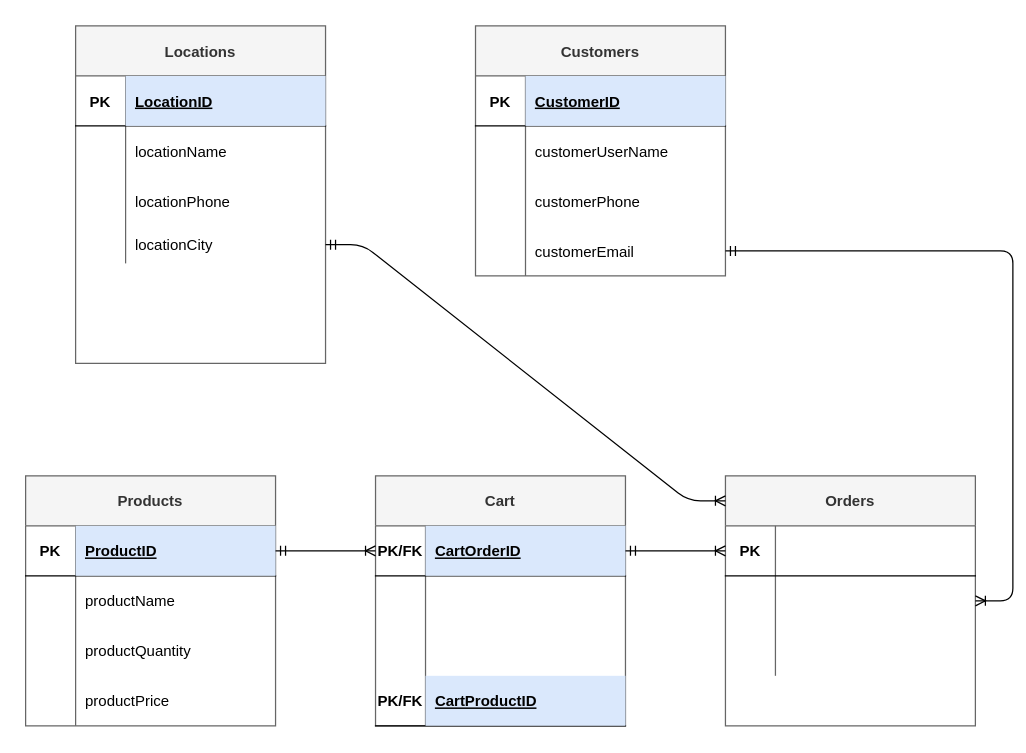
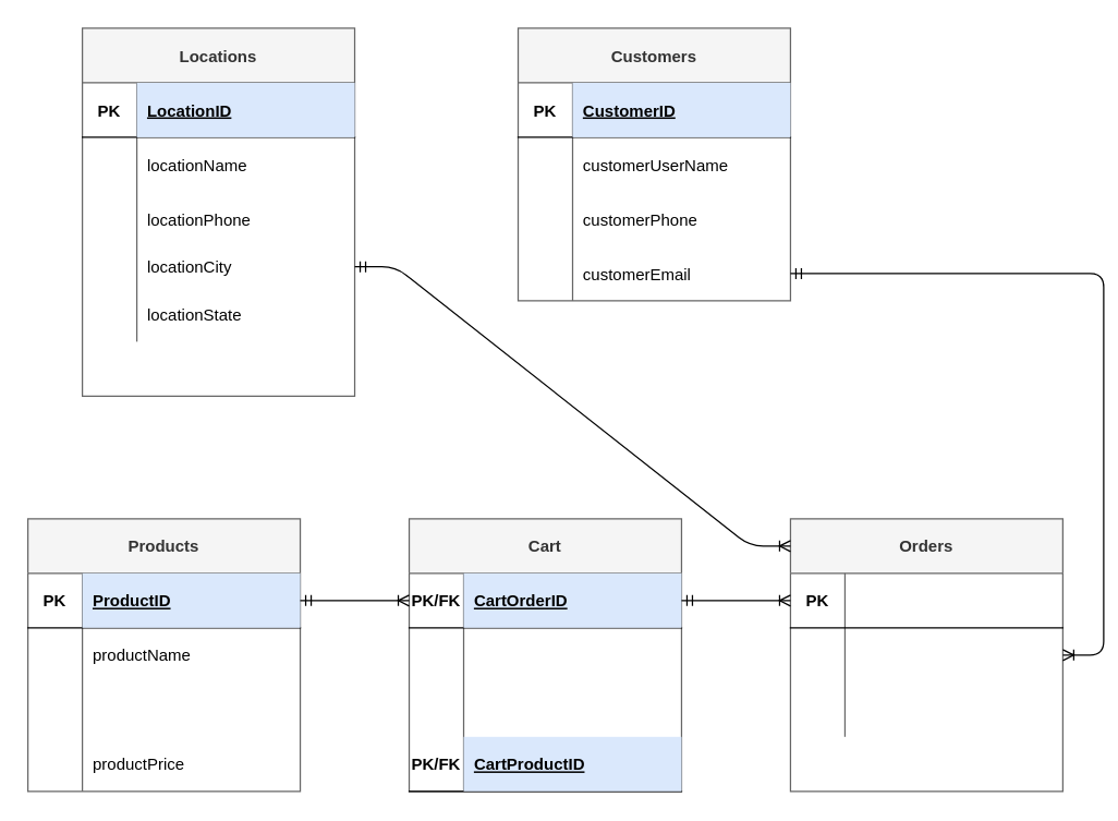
  <mxCell id="0" />
  <mxCell id="1" parent="0" />
  <mxCell id="2" value="Customers" style="shape=table;startSize=40;container=1;collapsible=1;childLayout=tableLayout;fixedRows=1;rowLines=0;fontStyle=1;align=center;resizeLast=1;fillColor=#f5f5f5;strokeColor=#666666;fontColor=#333333;" parent="1" vertex="1"><mxGeometry x="380" y="20" width="200" height="200" as="geometry" /></mxCell>
  <mxCell id="3" value="" style="shape=partialRectangle;collapsible=0;dropTarget=0;pointerEvents=0;fillColor=none;top=0;left=0;bottom=1;right=0;points=[[0,0.5],[1,0.5]];portConstraint=eastwest;" parent="2" vertex="1"><mxGeometry y="40" width="200" height="40" as="geometry" /></mxCell>
  <mxCell id="4" value="PK" style="shape=partialRectangle;connectable=0;fillColor=none;top=0;left=0;bottom=0;right=0;fontStyle=1;overflow=hidden;" parent="3" vertex="1"><mxGeometry width="40" height="40" as="geometry" /></mxCell>
  <mxCell id="5" value="CustomerID" style="shape=partialRectangle;connectable=0;fillColor=#dae8fc;top=0;left=0;bottom=0;right=0;align=left;spacingLeft=6;fontStyle=5;overflow=hidden;strokeColor=#6c8ebf;" parent="3" vertex="1"><mxGeometry x="40" width="160" height="40" as="geometry" /></mxCell>
  <mxCell id="6" value="" style="shape=partialRectangle;collapsible=0;dropTarget=0;pointerEvents=0;fillColor=none;top=0;left=0;bottom=0;right=0;points=[[0,0.5],[1,0.5]];portConstraint=eastwest;" parent="2" vertex="1"><mxGeometry y="80" width="200" height="40" as="geometry" /></mxCell>
  <mxCell id="7" value="" style="shape=partialRectangle;connectable=0;fillColor=none;top=0;left=0;bottom=0;right=0;editable=1;overflow=hidden;" parent="6" vertex="1"><mxGeometry width="40" height="40" as="geometry" /></mxCell>
  <mxCell id="8" value="customerUserName" style="shape=partialRectangle;connectable=0;fillColor=none;top=0;left=0;bottom=0;right=0;align=left;spacingLeft=6;overflow=hidden;" parent="6" vertex="1"><mxGeometry x="40" width="160" height="40" as="geometry" /></mxCell>
  <mxCell id="9" value="" style="shape=partialRectangle;collapsible=0;dropTarget=0;pointerEvents=0;fillColor=none;top=0;left=0;bottom=0;right=0;points=[[0,0.5],[1,0.5]];portConstraint=eastwest;" parent="2" vertex="1"><mxGeometry y="120" width="200" height="40" as="geometry" /></mxCell>
  <mxCell id="10" value="" style="shape=partialRectangle;connectable=0;fillColor=none;top=0;left=0;bottom=0;right=0;editable=1;overflow=hidden;" parent="9" vertex="1"><mxGeometry width="40" height="40" as="geometry" /></mxCell>
  <mxCell id="11" value="customerPhone" style="shape=partialRectangle;connectable=0;fillColor=none;top=0;left=0;bottom=0;right=0;align=left;spacingLeft=6;overflow=hidden;" parent="9" vertex="1"><mxGeometry x="40" width="160" height="40" as="geometry" /></mxCell>
  <mxCell id="12" value="" style="shape=partialRectangle;collapsible=0;dropTarget=0;pointerEvents=0;fillColor=none;top=0;left=0;bottom=0;right=0;points=[[0,0.5],[1,0.5]];portConstraint=eastwest;" parent="2" vertex="1"><mxGeometry y="160" width="200" height="40" as="geometry" /></mxCell>
  <mxCell id="13" value="" style="shape=partialRectangle;connectable=0;fillColor=none;top=0;left=0;bottom=0;right=0;editable=1;overflow=hidden;" parent="12" vertex="1"><mxGeometry width="40" height="40" as="geometry" /></mxCell>
  <mxCell id="14" value="customerEmail" style="shape=partialRectangle;connectable=0;fillColor=none;top=0;left=0;bottom=0;right=0;align=left;spacingLeft=6;overflow=hidden;" parent="12" vertex="1"><mxGeometry x="40" width="160" height="40" as="geometry" /></mxCell>
  <mxCell id="15" value="Locations" style="shape=table;startSize=40;container=1;collapsible=1;childLayout=tableLayout;fixedRows=1;rowLines=0;fontStyle=1;align=center;resizeLast=1;fillColor=#f5f5f5;strokeColor=#666666;fontColor=#333333;" parent="1" vertex="1"><mxGeometry x="60" y="20" width="200" height="270" as="geometry" /></mxCell>
  <mxCell id="16" value="" style="shape=partialRectangle;collapsible=0;dropTarget=0;pointerEvents=0;fillColor=none;top=0;left=0;bottom=1;right=0;points=[[0,0.5],[1,0.5]];portConstraint=eastwest;" parent="15" vertex="1"><mxGeometry y="40" width="200" height="40" as="geometry" /></mxCell>
  <mxCell id="17" value="PK" style="shape=partialRectangle;connectable=0;fillColor=none;top=0;left=0;bottom=0;right=0;fontStyle=1;overflow=hidden;" parent="16" vertex="1"><mxGeometry width="40" height="40" as="geometry" /></mxCell>
  <mxCell id="18" value="LocationID" style="shape=partialRectangle;connectable=0;fillColor=#dae8fc;top=0;left=0;bottom=0;right=0;align=left;spacingLeft=6;fontStyle=5;overflow=hidden;strokeColor=#6c8ebf;" parent="16" vertex="1"><mxGeometry x="40" width="160" height="40" as="geometry" /></mxCell>
  <mxCell id="19" value="" style="shape=partialRectangle;collapsible=0;dropTarget=0;pointerEvents=0;fillColor=none;top=0;left=0;bottom=0;right=0;points=[[0,0.5],[1,0.5]];portConstraint=eastwest;" parent="15" vertex="1"><mxGeometry y="80" width="200" height="40" as="geometry" /></mxCell>
  <mxCell id="20" value="" style="shape=partialRectangle;connectable=0;fillColor=none;top=0;left=0;bottom=0;right=0;editable=1;overflow=hidden;" parent="19" vertex="1"><mxGeometry width="40" height="40" as="geometry" /></mxCell>
  <mxCell id="21" value="locationName" style="shape=partialRectangle;connectable=0;fillColor=none;top=0;left=0;bottom=0;right=0;align=left;spacingLeft=6;overflow=hidden;" parent="19" vertex="1"><mxGeometry x="40" width="160" height="40" as="geometry" /></mxCell>
  <mxCell id="22" value="" style="shape=partialRectangle;collapsible=0;dropTarget=0;pointerEvents=0;fillColor=none;top=0;left=0;bottom=0;right=0;points=[[0,0.5],[1,0.5]];portConstraint=eastwest;" parent="15" vertex="1"><mxGeometry y="120" width="200" height="40" as="geometry" /></mxCell>
  <mxCell id="23" value="" style="shape=partialRectangle;connectable=0;fillColor=none;top=0;left=0;bottom=0;right=0;editable=1;overflow=hidden;" parent="22" vertex="1"><mxGeometry width="40" height="40" as="geometry" /></mxCell>
  <mxCell id="24" value="locationPhone" style="shape=partialRectangle;connectable=0;fillColor=none;top=0;left=0;bottom=0;right=0;align=left;spacingLeft=6;overflow=hidden;" parent="22" vertex="1"><mxGeometry x="40" width="160" height="40" as="geometry" /></mxCell>
  <mxCell id="25" value="" style="shape=partialRectangle;collapsible=0;dropTarget=0;pointerEvents=0;fillColor=none;top=0;left=0;bottom=0;right=0;points=[[0,0.5],[1,0.5]];portConstraint=eastwest;" parent="15" vertex="1"><mxGeometry y="160" width="200" height="30" as="geometry" /></mxCell>
  <mxCell id="26" value="" style="shape=partialRectangle;connectable=0;fillColor=none;top=0;left=0;bottom=0;right=0;editable=1;overflow=hidden;" parent="25" vertex="1"><mxGeometry width="40" height="30" as="geometry" /></mxCell>
  <mxCell id="27" value="locationCity" style="shape=partialRectangle;connectable=0;fillColor=none;top=0;left=0;bottom=0;right=0;align=left;spacingLeft=6;overflow=hidden;" parent="25" vertex="1"><mxGeometry x="40" width="160" height="30" as="geometry" /></mxCell>
  <mxCell id="28" value="" style="shape=partialRectangle;collapsible=0;dropTarget=0;pointerEvents=0;fillColor=none;top=0;left=0;bottom=0;right=0;points=[[0,0.5],[1,0.5]];portConstraint=eastwest;" parent="15" vertex="1"><mxGeometry y="190" width="200" height="40" as="geometry" /></mxCell>
  <mxCell id="29" value="" style="shape=partialRectangle;connectable=0;fillColor=none;top=0;left=0;bottom=0;right=0;editable=1;overflow=hidden;" parent="28" vertex="1"><mxGeometry width="40" height="40" as="geometry" /></mxCell>
+ <mxCell id="30" value="locationState" style="shape=partialRectangle;connectable=0;fillColor=none;top=0;left=0;bottom=0;right=0;align=left;spacingLeft=6;overflow=hidden;" parent="28" vertex="1"><mxGeometry x="40" width="160" height="40" as="geometry" /></mxCell>
  <mxCell id="31" value="" style="shape=partialRectangle;collapsible=0;dropTarget=0;pointerEvents=0;fillColor=none;top=0;left=0;bottom=0;right=0;points=[[0,0.5],[1,0.5]];portConstraint=eastwest;" parent="15" vertex="1"><mxGeometry y="230" width="200" height="40" as="geometry" /></mxCell>
  <mxCell id="32" value="" style="shape=partialRectangle;connectable=0;fillColor=none;top=0;left=0;bottom=0;right=0;editable=1;overflow=hidden;" parent="31" vertex="1"><mxGeometry width="40" height="40" as="geometry" /></mxCell>
  <mxCell id="33" value="Orders" style="shape=table;startSize=40;container=1;collapsible=1;childLayout=tableLayout;fixedRows=1;rowLines=0;fontStyle=1;align=center;resizeLast=1;fillColor=#f5f5f5;strokeColor=#666666;fontColor=#333333;" parent="1" vertex="1"><mxGeometry x="580" y="380" width="200" height="200" as="geometry" /></mxCell>
  <mxCell id="34" value="" style="shape=partialRectangle;collapsible=0;dropTarget=0;pointerEvents=0;fillColor=none;top=0;left=0;bottom=1;right=0;points=[[0,0.5],[1,0.5]];portConstraint=eastwest;" parent="33" vertex="1"><mxGeometry y="40" width="200" height="40" as="geometry" /></mxCell>
  <mxCell id="35" value="PK" style="shape=partialRectangle;connectable=0;fillColor=none;top=0;left=0;bottom=0;right=0;fontStyle=1;overflow=hidden;" parent="34" vertex="1"><mxGeometry width="40" height="40" as="geometry" /></mxCell>
  <mxCell id="36" value="" style="shape=partialRectangle;collapsible=0;dropTarget=0;pointerEvents=0;fillColor=none;top=0;left=0;bottom=0;right=0;points=[[0,0.5],[1,0.5]];portConstraint=eastwest;" parent="33" vertex="1"><mxGeometry y="80" width="200" height="40" as="geometry" /></mxCell>
  <mxCell id="37" value="" style="shape=partialRectangle;connectable=0;fillColor=none;top=0;left=0;bottom=0;right=0;editable=1;overflow=hidden;" parent="36" vertex="1"><mxGeometry width="40" height="40" as="geometry" /></mxCell>
  <mxCell id="38" value="" style="shape=partialRectangle;collapsible=0;dropTarget=0;pointerEvents=0;fillColor=none;top=0;left=0;bottom=0;right=0;points=[[0,0.5],[1,0.5]];portConstraint=eastwest;" parent="33" vertex="1"><mxGeometry y="120" width="200" height="40" as="geometry" /></mxCell>
  <mxCell id="39" value="" style="shape=partialRectangle;connectable=0;fillColor=none;top=0;left=0;bottom=0;right=0;editable=1;overflow=hidden;" parent="38" vertex="1"><mxGeometry width="40" height="40" as="geometry" /></mxCell>
  <mxCell id="40" value="" style="shape=partialRectangle;connectable=0;fillColor=none;top=0;left=0;bottom=0;right=0;align=left;spacingLeft=6;overflow=hidden;" parent="38" vertex="1"><mxGeometry x="40" width="160" height="40" as="geometry" /></mxCell>
  <mxCell id="41" value="Products" style="shape=table;startSize=40;container=1;collapsible=1;childLayout=tableLayout;fixedRows=1;rowLines=0;fontStyle=1;align=center;resizeLast=1;fillColor=#f5f5f5;strokeColor=#666666;fontColor=#333333;" parent="1" vertex="1"><mxGeometry x="20" y="380" width="200" height="200" as="geometry" /></mxCell>
  <mxCell id="42" value="" style="shape=partialRectangle;collapsible=0;dropTarget=0;pointerEvents=0;fillColor=none;top=0;left=0;bottom=1;right=0;points=[[0,0.5],[1,0.5]];portConstraint=eastwest;" parent="41" vertex="1"><mxGeometry y="40" width="200" height="40" as="geometry" /></mxCell>
  <mxCell id="43" value="PK" style="shape=partialRectangle;connectable=0;fillColor=none;top=0;left=0;bottom=0;right=0;fontStyle=1;overflow=hidden;" parent="42" vertex="1"><mxGeometry width="40" height="40" as="geometry" /></mxCell>
  <mxCell id="44" value="ProductID" style="shape=partialRectangle;connectable=0;fillColor=#dae8fc;top=0;left=0;bottom=0;right=0;align=left;spacingLeft=6;fontStyle=5;overflow=hidden;strokeColor=#6c8ebf;" parent="42" vertex="1"><mxGeometry x="40" width="160" height="40" as="geometry" /></mxCell>
  <mxCell id="45" value="" style="shape=partialRectangle;collapsible=0;dropTarget=0;pointerEvents=0;fillColor=none;top=0;left=0;bottom=0;right=0;points=[[0,0.5],[1,0.5]];portConstraint=eastwest;" parent="41" vertex="1"><mxGeometry y="80" width="200" height="40" as="geometry" /></mxCell>
  <mxCell id="46" value="" style="shape=partialRectangle;connectable=0;fillColor=none;top=0;left=0;bottom=0;right=0;editable=1;overflow=hidden;" parent="45" vertex="1"><mxGeometry width="40" height="40" as="geometry" /></mxCell>
  <mxCell id="47" value="productName" style="shape=partialRectangle;connectable=0;fillColor=none;top=0;left=0;bottom=0;right=0;align=left;spacingLeft=6;overflow=hidden;" parent="45" vertex="1"><mxGeometry x="40" width="160" height="40" as="geometry" /></mxCell>
  <mxCell id="48" value="" style="shape=partialRectangle;collapsible=0;dropTarget=0;pointerEvents=0;fillColor=none;top=0;left=0;bottom=0;right=0;points=[[0,0.5],[1,0.5]];portConstraint=eastwest;" parent="41" vertex="1"><mxGeometry y="120" width="200" height="40" as="geometry" /></mxCell>
  <mxCell id="49" value="" style="shape=partialRectangle;connectable=0;fillColor=none;top=0;left=0;bottom=0;right=0;editable=1;overflow=hidden;" parent="48" vertex="1"><mxGeometry width="40" height="40" as="geometry" /></mxCell>
- <mxCell id="50" value="productQuantity" style="shape=partialRectangle;connectable=0;fillColor=none;top=0;left=0;bottom=0;right=0;align=left;spacingLeft=6;overflow=hidden;" parent="48" vertex="1"><mxGeometry x="40" width="160" height="40" as="geometry" /></mxCell>
  <mxCell id="51" value="" style="shape=partialRectangle;collapsible=0;dropTarget=0;pointerEvents=0;fillColor=none;top=0;left=0;bottom=0;right=0;points=[[0,0.5],[1,0.5]];portConstraint=eastwest;" parent="41" vertex="1"><mxGeometry y="160" width="200" height="40" as="geometry" /></mxCell>
  <mxCell id="52" value="" style="shape=partialRectangle;connectable=0;fillColor=none;top=0;left=0;bottom=0;right=0;editable=1;overflow=hidden;" parent="51" vertex="1"><mxGeometry width="40" height="40" as="geometry" /></mxCell>
  <mxCell id="53" value="productPrice" style="shape=partialRectangle;connectable=0;fillColor=none;top=0;left=0;bottom=0;right=0;align=left;spacingLeft=6;overflow=hidden;" parent="51" vertex="1"><mxGeometry x="40" width="160" height="40" as="geometry" /></mxCell>
  <mxCell id="54" value="Cart" style="shape=table;startSize=40;container=1;collapsible=1;childLayout=tableLayout;fixedRows=1;rowLines=0;fontStyle=1;align=center;resizeLast=1;fillColor=#f5f5f5;strokeColor=#666666;fontColor=#333333;" parent="1" vertex="1"><mxGeometry x="300" y="380" width="200" height="200" as="geometry" /></mxCell>
  <mxCell id="55" value="" style="shape=partialRectangle;collapsible=0;dropTarget=0;pointerEvents=0;fillColor=none;top=0;left=0;bottom=1;right=0;points=[[0,0.5],[1,0.5]];portConstraint=eastwest;" parent="54" vertex="1"><mxGeometry y="40" width="200" height="40" as="geometry" /></mxCell>
  <mxCell id="56" value="PK/FK" style="shape=partialRectangle;connectable=0;fillColor=none;top=0;left=0;bottom=0;right=0;fontStyle=1;overflow=hidden;" parent="55" vertex="1"><mxGeometry width="40" height="40" as="geometry" /></mxCell>
  <mxCell id="57" value="CartOrderID" style="shape=partialRectangle;connectable=0;fillColor=#dae8fc;top=0;left=0;bottom=0;right=0;align=left;spacingLeft=6;fontStyle=5;overflow=hidden;strokeColor=#6c8ebf;" parent="55" vertex="1"><mxGeometry x="40" width="160" height="40" as="geometry" /></mxCell>
  <mxCell id="58" value="" style="shape=partialRectangle;collapsible=0;dropTarget=0;pointerEvents=0;fillColor=none;top=0;left=0;bottom=0;right=0;points=[[0,0.5],[1,0.5]];portConstraint=eastwest;" parent="54" vertex="1"><mxGeometry y="80" width="200" height="40" as="geometry" /></mxCell>
  <mxCell id="59" value="" style="shape=partialRectangle;connectable=0;fillColor=none;top=0;left=0;bottom=0;right=0;editable=1;overflow=hidden;" parent="58" vertex="1"><mxGeometry width="40" height="40" as="geometry" /></mxCell>
  <mxCell id="60" value="" style="shape=partialRectangle;collapsible=0;dropTarget=0;pointerEvents=0;fillColor=none;top=0;left=0;bottom=0;right=0;points=[[0,0.5],[1,0.5]];portConstraint=eastwest;" parent="54" vertex="1"><mxGeometry y="120" width="200" height="40" as="geometry" /></mxCell>
  <mxCell id="61" value="" style="shape=partialRectangle;connectable=0;fillColor=none;top=0;left=0;bottom=0;right=0;editable=1;overflow=hidden;" parent="60" vertex="1"><mxGeometry width="40" height="40" as="geometry" /></mxCell>
  <mxCell id="62" value="" style="shape=partialRectangle;connectable=0;fillColor=none;top=0;left=0;bottom=0;right=0;align=left;spacingLeft=6;overflow=hidden;" parent="60" vertex="1"><mxGeometry x="40" width="160" height="40" as="geometry" /></mxCell>
  <mxCell id="63" value="" style="shape=partialRectangle;collapsible=0;dropTarget=0;pointerEvents=0;fillColor=none;top=0;left=0;bottom=1;right=0;points=[[0,0.5],[1,0.5]];portConstraint=eastwest;" parent="54" vertex="1"><mxGeometry y="160" width="200" height="40" as="geometry" /></mxCell>
  <mxCell id="64" value="PK/FK" style="shape=partialRectangle;connectable=0;fillColor=none;top=0;left=0;bottom=0;right=0;fontStyle=1;overflow=hidden;" parent="63" vertex="1"><mxGeometry width="40" height="40" as="geometry" /></mxCell>
  <mxCell id="65" value="CartProductID" style="shape=partialRectangle;connectable=0;fillColor=#dae8fc;top=0;left=0;bottom=0;right=0;align=left;spacingLeft=6;fontStyle=5;overflow=hidden;strokeColor=#6c8ebf;" parent="63" vertex="1"><mxGeometry x="40" width="160" height="40" as="geometry" /></mxCell>
  <mxCell id="66" value="" style="edgeStyle=entityRelationEdgeStyle;fontSize=12;html=1;endArrow=ERoneToMany;startArrow=ERmandOne;exitX=1;exitY=0.5;exitDx=0;exitDy=0;" parent="1" source="12" target="33" edge="1"><mxGeometry width="100" height="100" relative="1" as="geometry"><mxPoint x="300" y="120" as="sourcePoint" /><mxPoint x="400" y="20" as="targetPoint" /></mxGeometry></mxCell>
  <mxCell id="67" value="" style="edgeStyle=entityRelationEdgeStyle;fontSize=12;html=1;endArrow=ERoneToMany;startArrow=ERmandOne;" parent="1" edge="1"><mxGeometry width="100" height="100" relative="1" as="geometry"><mxPoint x="220" y="440" as="sourcePoint" /><mxPoint x="300" y="440" as="targetPoint" /></mxGeometry></mxCell>
  <mxCell id="68" value="" style="edgeStyle=entityRelationEdgeStyle;fontSize=12;html=1;endArrow=ERoneToMany;startArrow=ERmandOne;" parent="1" edge="1"><mxGeometry width="100" height="100" relative="1" as="geometry"><mxPoint x="500" y="440" as="sourcePoint" /><mxPoint x="580" y="440" as="targetPoint" /></mxGeometry></mxCell>
  <mxCell id="69" value="" style="edgeStyle=entityRelationEdgeStyle;fontSize=12;html=1;endArrow=ERoneToMany;startArrow=ERmandOne;exitX=1;exitY=0.5;exitDx=0;exitDy=0;" parent="1" source="25" edge="1"><mxGeometry width="100" height="100" relative="1" as="geometry"><mxPoint x="380" y="120" as="sourcePoint" /><mxPoint x="580" y="400" as="targetPoint" /></mxGeometry></mxCell>
